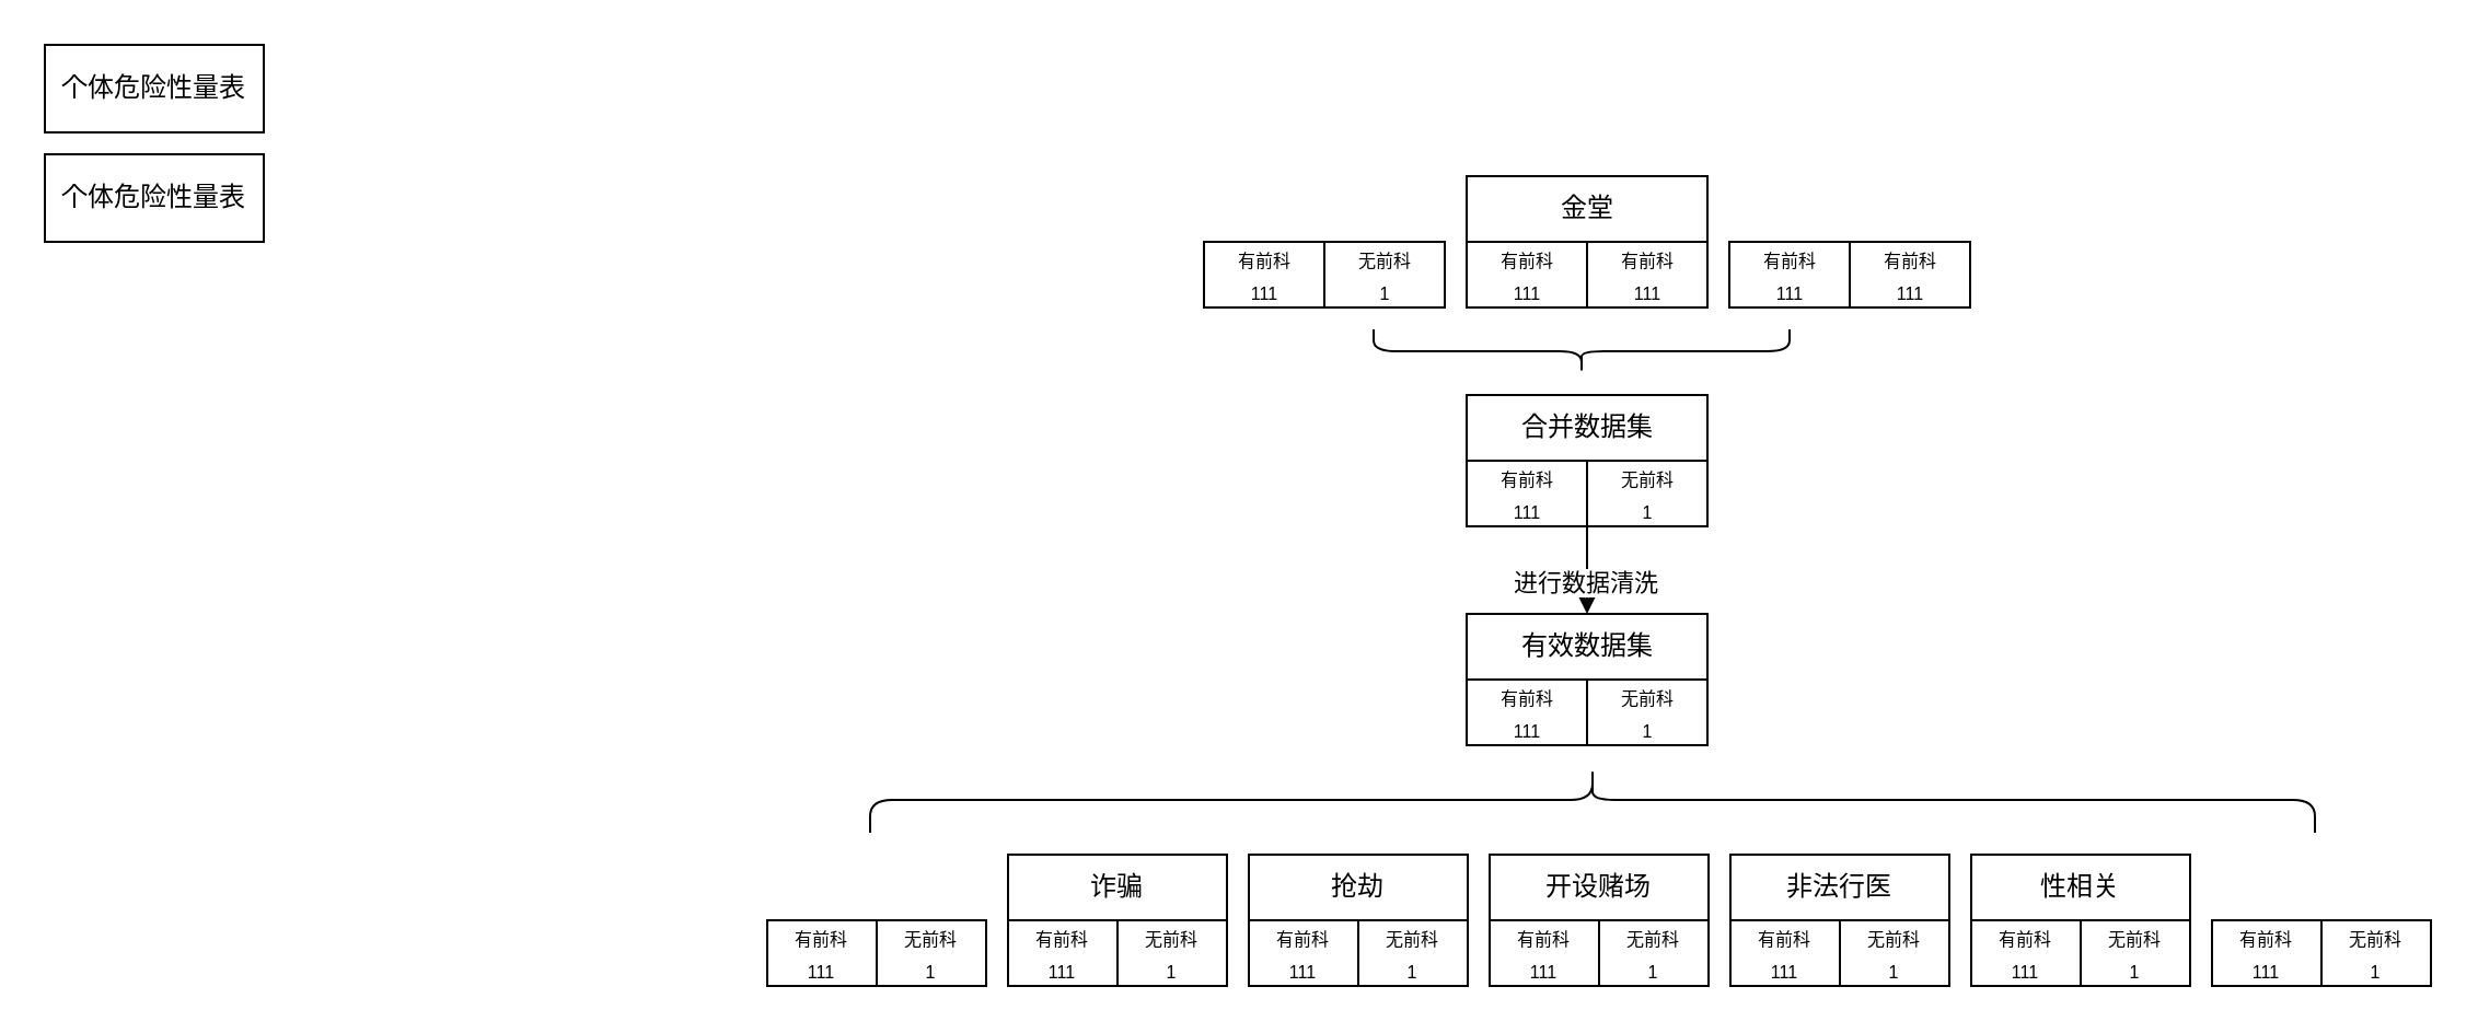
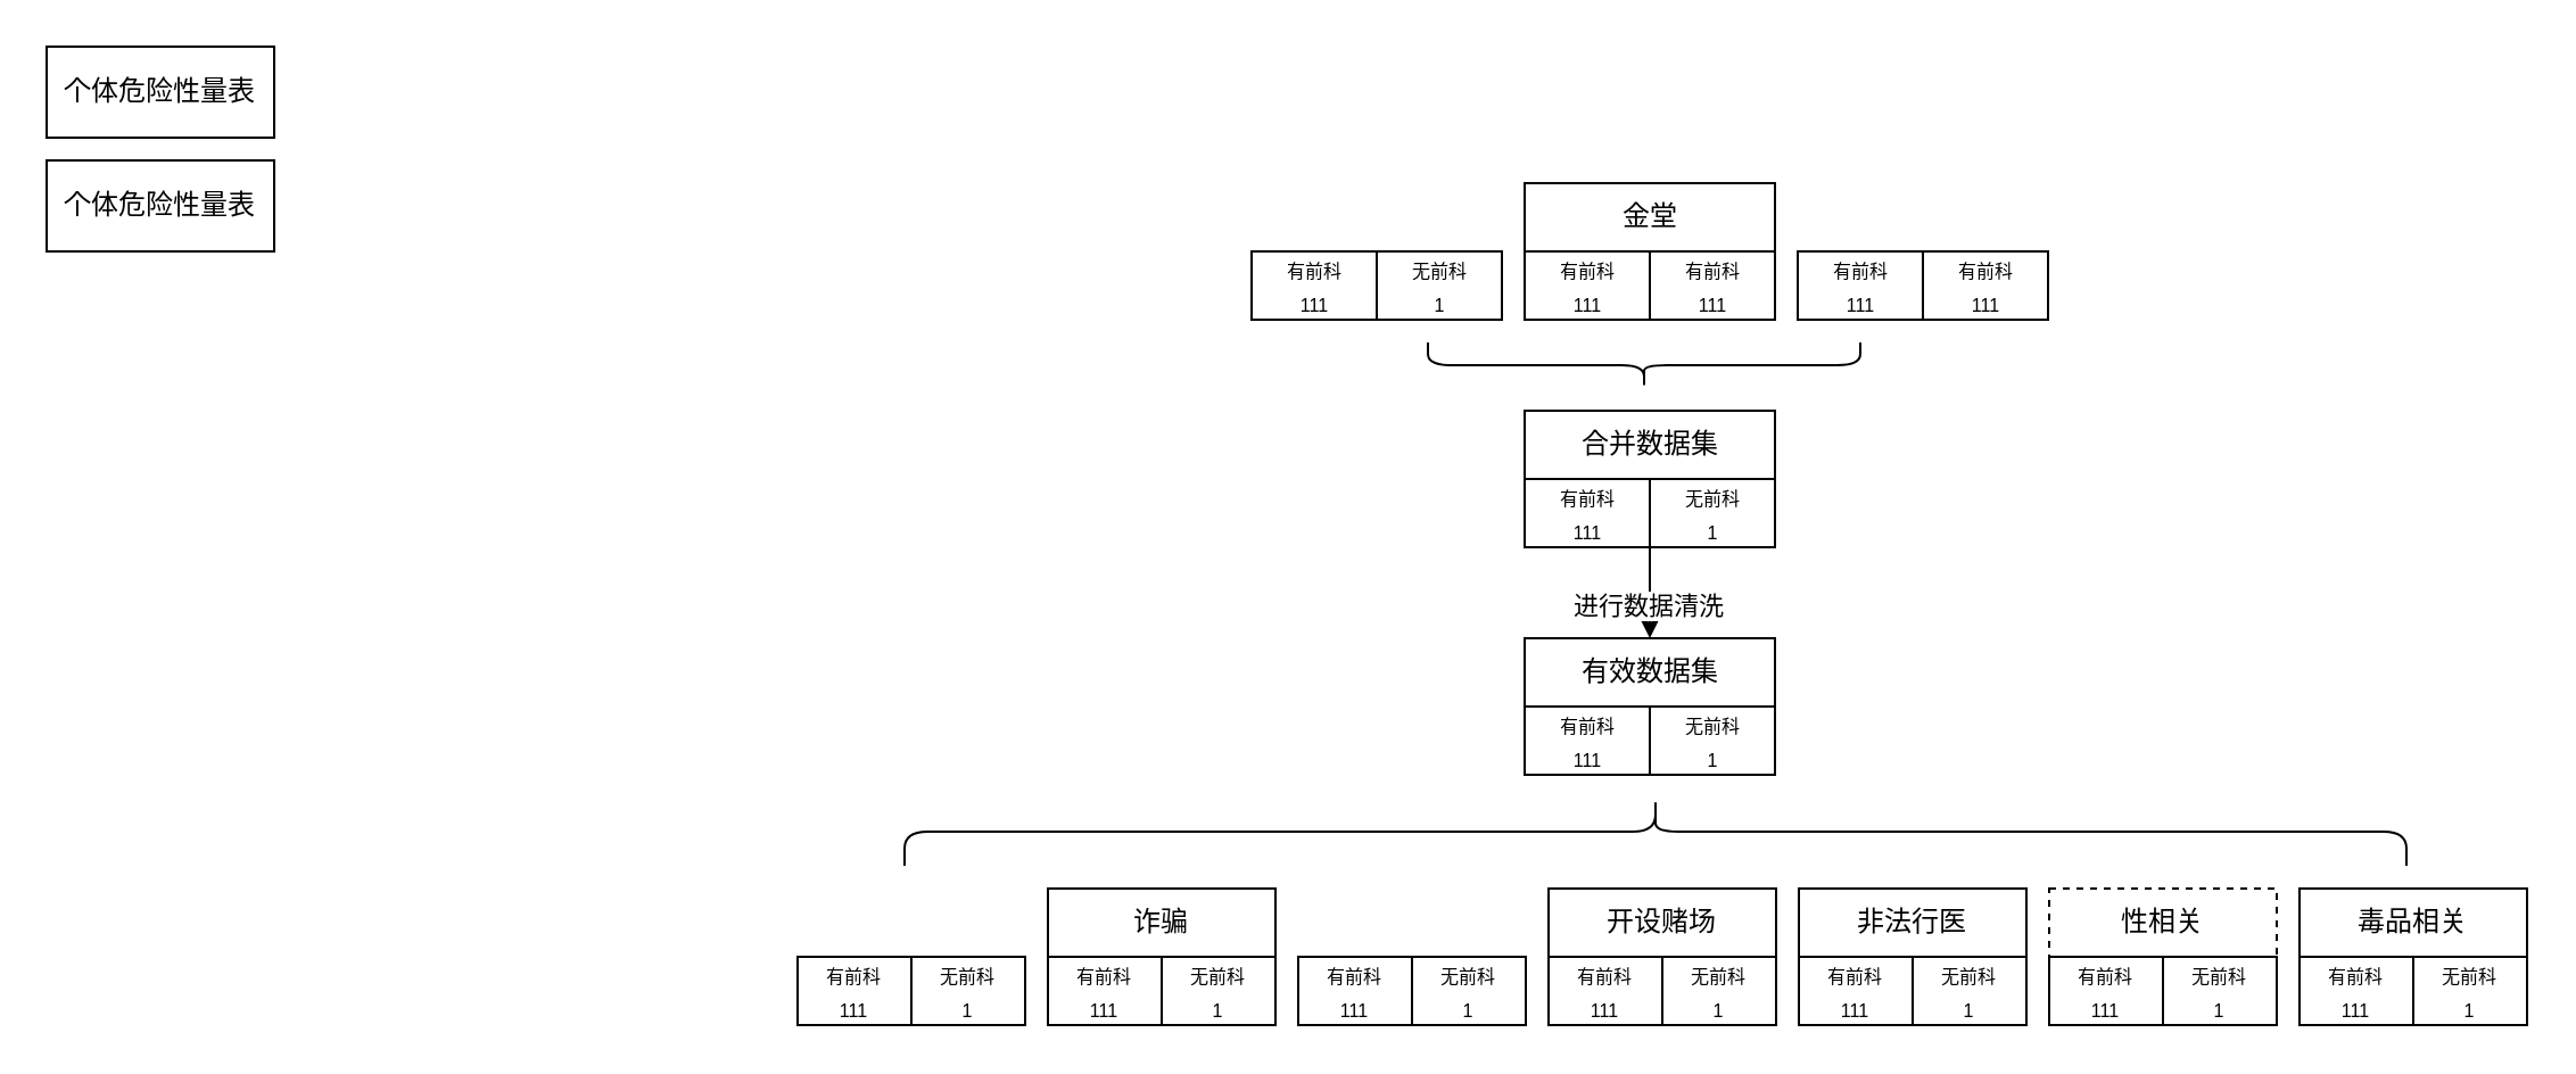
  <mxCell id="0" />
  <mxCell id="1" parent="0" />
  <mxCell id="2" value="" style="group" vertex="1" connectable="0" parent="1"><mxGeometry x="350" y="80" width="760" height="370" as="geometry" /></mxCell>
  <mxCell id="3" value="" style="shape=curlyBracket;whiteSpace=wrap;html=1;rounded=1;labelPosition=left;verticalLabelPosition=middle;align=right;verticalAlign=middle;direction=north;" vertex="1" parent="2"><mxGeometry x="277" y="70" width="190" height="20" as="geometry" /></mxCell>
  <mxCell id="4" value="" style="group" vertex="1" connectable="0" parent="2"><mxGeometry x="319.5" width="110" height="60" as="geometry" /></mxCell>
  <mxCell id="5" value="金堂" style="rounded=0;whiteSpace=wrap;html=1;" vertex="1" parent="4"><mxGeometry width="110.0" height="30" as="geometry" /></mxCell>
  <mxCell id="6" value="&lt;font style=&quot;font-size: 8px;&quot;&gt;有前科&lt;/font&gt;&lt;div&gt;&lt;font style=&quot;font-size: 8px;&quot;&gt;111&lt;/font&gt;&lt;/div&gt;" style="rounded=0;whiteSpace=wrap;html=1;" vertex="1" parent="4"><mxGeometry y="30" width="55.0" height="30" as="geometry" /></mxCell>
  <mxCell id="7" value="&lt;font style=&quot;font-size: 8px;&quot;&gt;有前科&lt;/font&gt;&lt;div&gt;&lt;font style=&quot;font-size: 8px;&quot;&gt;111&lt;/font&gt;&lt;/div&gt;" style="rounded=0;whiteSpace=wrap;html=1;" vertex="1" parent="4"><mxGeometry x="55.0" y="30" width="55.0" height="30" as="geometry" /></mxCell>
  <mxCell id="8" value="" style="group" vertex="1" connectable="0" parent="2"><mxGeometry x="199.5" width="110" height="60" as="geometry" /></mxCell>
  <mxCell id="9" value="&lt;font style=&quot;font-size: 8px;&quot;&gt;有前科&lt;/font&gt;&lt;div&gt;&lt;font style=&quot;font-size: 8px;&quot;&gt;111&lt;/font&gt;&lt;/div&gt;" style="rounded=0;whiteSpace=wrap;html=1;" vertex="1" parent="8"><mxGeometry y="30" width="55.0" height="30" as="geometry" /></mxCell>
  <mxCell id="10" value="&lt;font style=&quot;font-size: 8px;&quot;&gt;无前科&lt;/font&gt;&lt;div&gt;&lt;font style=&quot;font-size: 8px;&quot;&gt;1&lt;/font&gt;&lt;/div&gt;" style="rounded=0;whiteSpace=wrap;html=1;" vertex="1" parent="8"><mxGeometry x="55.0" y="30" width="55.0" height="30" as="geometry" /></mxCell>
  <mxCell id="11" value="" style="group" vertex="1" connectable="0" parent="2"><mxGeometry x="439.5" width="110" height="60" as="geometry" /></mxCell>
  <mxCell id="12" value="&lt;font style=&quot;font-size: 8px;&quot;&gt;有前科&lt;/font&gt;&lt;div&gt;&lt;font style=&quot;font-size: 8px;&quot;&gt;111&lt;/font&gt;&lt;/div&gt;" style="rounded=0;whiteSpace=wrap;html=1;" vertex="1" parent="11"><mxGeometry y="30.0" width="55.0" height="30.0" as="geometry" /></mxCell>
  <mxCell id="13" value="&lt;font style=&quot;font-size: 8px;&quot;&gt;有前科&lt;/font&gt;&lt;div&gt;&lt;font style=&quot;font-size: 8px;&quot;&gt;111&lt;/font&gt;&lt;/div&gt;" style="rounded=0;whiteSpace=wrap;html=1;" vertex="1" parent="11"><mxGeometry x="55.0" y="30.0" width="55.0" height="30.0" as="geometry" /></mxCell>
  <mxCell id="14" value="" style="group" vertex="1" connectable="0" parent="2"><mxGeometry x="319.5" y="100" width="110" height="60" as="geometry" /></mxCell>
  <mxCell id="15" value="合并数据集" style="rounded=0;whiteSpace=wrap;html=1;" vertex="1" parent="14"><mxGeometry width="110.0" height="30" as="geometry" /></mxCell>
  <mxCell id="16" value="&lt;font style=&quot;font-size: 8px;&quot;&gt;有前科&lt;/font&gt;&lt;div&gt;&lt;font style=&quot;font-size: 8px;&quot;&gt;111&lt;/font&gt;&lt;/div&gt;" style="rounded=0;whiteSpace=wrap;html=1;" vertex="1" parent="14"><mxGeometry y="30" width="55.0" height="30" as="geometry" /></mxCell>
  <mxCell id="17" value="&lt;font style=&quot;font-size: 8px;&quot;&gt;无前科&lt;/font&gt;&lt;div&gt;&lt;font style=&quot;font-size: 8px;&quot;&gt;1&lt;/font&gt;&lt;/div&gt;" style="rounded=0;whiteSpace=wrap;html=1;" vertex="1" parent="14"><mxGeometry x="55.0" y="30" width="55.0" height="30" as="geometry" /></mxCell>
  <mxCell id="18" value="" style="group" vertex="1" connectable="0" parent="2"><mxGeometry x="319.5" y="200" width="110" height="60" as="geometry" /></mxCell>
  <mxCell id="19" value="有效数据集" style="rounded=0;whiteSpace=wrap;html=1;" vertex="1" parent="18"><mxGeometry width="110.0" height="30" as="geometry" /></mxCell>
  <mxCell id="20" value="&lt;font style=&quot;font-size: 8px;&quot;&gt;有前科&lt;/font&gt;&lt;div&gt;&lt;font style=&quot;font-size: 8px;&quot;&gt;111&lt;/font&gt;&lt;/div&gt;" style="rounded=0;whiteSpace=wrap;html=1;" vertex="1" parent="18"><mxGeometry y="30" width="55.0" height="30" as="geometry" /></mxCell>
  <mxCell id="21" value="&lt;font style=&quot;font-size: 8px;&quot;&gt;无前科&lt;/font&gt;&lt;div&gt;&lt;font style=&quot;font-size: 8px;&quot;&gt;1&lt;/font&gt;&lt;/div&gt;" style="rounded=0;whiteSpace=wrap;html=1;" vertex="1" parent="18"><mxGeometry x="55.0" y="30" width="55.0" height="30" as="geometry" /></mxCell>
  <mxCell id="22" style="edgeStyle=orthogonalEdgeStyle;rounded=0;orthogonalLoop=1;jettySize=auto;html=1;exitX=1;exitY=1;exitDx=0;exitDy=0;entryX=0.5;entryY=0;entryDx=0;entryDy=0;" edge="1" parent="2" source="16" target="19"><mxGeometry relative="1" as="geometry"><mxPoint x="374.3" y="200" as="targetPoint" /></mxGeometry></mxCell>
  <mxCell id="23" value="进行数据清洗" style="edgeLabel;html=1;align=center;verticalAlign=middle;resizable=0;points=[];" vertex="1" connectable="0" parent="22"><mxGeometry x="0.246" y="-1" relative="1" as="geometry"><mxPoint as="offset" /></mxGeometry></mxCell>
  <mxCell id="24" value="" style="shape=curlyBracket;whiteSpace=wrap;html=1;rounded=1;flipH=1;labelPosition=right;verticalLabelPosition=middle;align=left;verticalAlign=middle;direction=south;" vertex="1" parent="2"><mxGeometry x="47" y="270" width="660" height="30" as="geometry" /></mxCell>
  <mxCell id="25" value="" style="group" vertex="1" connectable="0" parent="2"><mxGeometry y="310" width="100" height="60" as="geometry" /></mxCell>
  <mxCell id="26" value="&lt;font style=&quot;font-size: 8px;&quot;&gt;有前科&lt;/font&gt;&lt;div&gt;&lt;font style=&quot;font-size: 8px;&quot;&gt;111&lt;/font&gt;&lt;/div&gt;" style="rounded=0;whiteSpace=wrap;html=1;" vertex="1" parent="25"><mxGeometry y="30" width="50.0" height="30" as="geometry" /></mxCell>
  <mxCell id="27" value="&lt;font style=&quot;font-size: 8px;&quot;&gt;无前科&lt;/font&gt;&lt;div&gt;&lt;font style=&quot;font-size: 8px;&quot;&gt;1&lt;/font&gt;&lt;/div&gt;" style="rounded=0;whiteSpace=wrap;html=1;" vertex="1" parent="25"><mxGeometry x="50.0" y="30" width="50.0" height="30" as="geometry" /></mxCell>
  <mxCell id="28" value="" style="group" vertex="1" connectable="0" parent="2"><mxGeometry x="110" y="310" width="100" height="60" as="geometry" /></mxCell>
  <mxCell id="29" value="诈骗" style="rounded=0;whiteSpace=wrap;html=1;" vertex="1" parent="28"><mxGeometry width="100.0" height="30" as="geometry" /></mxCell>
  <mxCell id="30" value="&lt;font style=&quot;font-size: 8px;&quot;&gt;有前科&lt;/font&gt;&lt;div&gt;&lt;font style=&quot;font-size: 8px;&quot;&gt;111&lt;/font&gt;&lt;/div&gt;" style="rounded=0;whiteSpace=wrap;html=1;" vertex="1" parent="28"><mxGeometry y="30" width="50.0" height="30" as="geometry" /></mxCell>
  <mxCell id="31" value="&lt;font style=&quot;font-size: 8px;&quot;&gt;无前科&lt;/font&gt;&lt;div&gt;&lt;font style=&quot;font-size: 8px;&quot;&gt;1&lt;/font&gt;&lt;/div&gt;" style="rounded=0;whiteSpace=wrap;html=1;" vertex="1" parent="28"><mxGeometry x="50.0" y="30" width="50.0" height="30" as="geometry" /></mxCell>
  <mxCell id="32" value="" style="group" vertex="1" connectable="0" parent="2"><mxGeometry x="220" y="310" width="100" height="60" as="geometry" /></mxCell>
- <mxCell id="33" value="抢劫" style="rounded=0;whiteSpace=wrap;html=1;" vertex="1" parent="32"><mxGeometry width="100.0" height="30" as="geometry" /></mxCell>
  <mxCell id="34" value="&lt;font style=&quot;font-size: 8px;&quot;&gt;有前科&lt;/font&gt;&lt;div&gt;&lt;font style=&quot;font-size: 8px;&quot;&gt;111&lt;/font&gt;&lt;/div&gt;" style="rounded=0;whiteSpace=wrap;html=1;" vertex="1" parent="32"><mxGeometry y="30" width="50.0" height="30" as="geometry" /></mxCell>
  <mxCell id="35" value="&lt;font style=&quot;font-size: 8px;&quot;&gt;无前科&lt;/font&gt;&lt;div&gt;&lt;font style=&quot;font-size: 8px;&quot;&gt;1&lt;/font&gt;&lt;/div&gt;" style="rounded=0;whiteSpace=wrap;html=1;" vertex="1" parent="32"><mxGeometry x="50.0" y="30" width="50.0" height="30" as="geometry" /></mxCell>
  <mxCell id="36" value="" style="group" vertex="1" connectable="0" parent="2"><mxGeometry x="330" y="310" width="100" height="60" as="geometry" /></mxCell>
  <mxCell id="37" value="开设赌场" style="rounded=0;whiteSpace=wrap;html=1;" vertex="1" parent="36"><mxGeometry width="100" height="30" as="geometry" /></mxCell>
  <mxCell id="38" value="&lt;font style=&quot;font-size: 8px;&quot;&gt;有前科&lt;/font&gt;&lt;div&gt;&lt;font style=&quot;font-size: 8px;&quot;&gt;111&lt;/font&gt;&lt;/div&gt;" style="rounded=0;whiteSpace=wrap;html=1;" vertex="1" parent="36"><mxGeometry y="30" width="50" height="30" as="geometry" /></mxCell>
  <mxCell id="39" value="&lt;font style=&quot;font-size: 8px;&quot;&gt;无前科&lt;/font&gt;&lt;div&gt;&lt;font style=&quot;font-size: 8px;&quot;&gt;1&lt;/font&gt;&lt;/div&gt;" style="rounded=0;whiteSpace=wrap;html=1;" vertex="1" parent="36"><mxGeometry x="50" y="30" width="50" height="30" as="geometry" /></mxCell>
  <mxCell id="40" value="" style="group" vertex="1" connectable="0" parent="2"><mxGeometry x="440" y="310" width="100" height="60" as="geometry" /></mxCell>
  <mxCell id="41" value="非法行医" style="rounded=0;whiteSpace=wrap;html=1;" vertex="1" parent="40"><mxGeometry width="100.0" height="30" as="geometry" /></mxCell>
  <mxCell id="42" value="&lt;font style=&quot;font-size: 8px;&quot;&gt;有前科&lt;/font&gt;&lt;div&gt;&lt;font style=&quot;font-size: 8px;&quot;&gt;111&lt;/font&gt;&lt;/div&gt;" style="rounded=0;whiteSpace=wrap;html=1;" vertex="1" parent="40"><mxGeometry y="30" width="50.0" height="30" as="geometry" /></mxCell>
  <mxCell id="43" value="&lt;font style=&quot;font-size: 8px;&quot;&gt;无前科&lt;/font&gt;&lt;div&gt;&lt;font style=&quot;font-size: 8px;&quot;&gt;1&lt;/font&gt;&lt;/div&gt;" style="rounded=0;whiteSpace=wrap;html=1;" vertex="1" parent="40"><mxGeometry x="50.0" y="30" width="50.0" height="30" as="geometry" /></mxCell>
  <mxCell id="44" value="" style="group" vertex="1" connectable="0" parent="2"><mxGeometry x="550" y="310" width="100" height="60" as="geometry" /></mxCell>
- <mxCell id="45" value="性相关" style="rounded=0;whiteSpace=wrap;html=1;" vertex="1" parent="44"><mxGeometry width="100.0" height="30" as="geometry" /></mxCell>
+ <mxCell id="45" value="性相关" style="rounded=0;whiteSpace=wrap;html=1;dashed=1;" vertex="1" parent="44"><mxGeometry width="100.0" height="30" as="geometry" /></mxCell>
  <mxCell id="46" value="&lt;font style=&quot;font-size: 8px;&quot;&gt;有前科&lt;/font&gt;&lt;div&gt;&lt;font style=&quot;font-size: 8px;&quot;&gt;111&lt;/font&gt;&lt;/div&gt;" style="rounded=0;whiteSpace=wrap;html=1;" vertex="1" parent="44"><mxGeometry y="30" width="50.0" height="30" as="geometry" /></mxCell>
  <mxCell id="47" value="&lt;font style=&quot;font-size: 8px;&quot;&gt;无前科&lt;/font&gt;&lt;div&gt;&lt;font style=&quot;font-size: 8px;&quot;&gt;1&lt;/font&gt;&lt;/div&gt;" style="rounded=0;whiteSpace=wrap;html=1;" vertex="1" parent="44"><mxGeometry x="50.0" y="30" width="50.0" height="30" as="geometry" /></mxCell>
  <mxCell id="48" value="" style="group" vertex="1" connectable="0" parent="2"><mxGeometry x="660" y="310" width="100" height="60" as="geometry" /></mxCell>
+ <mxCell id="49" value="毒品相关" style="rounded=0;whiteSpace=wrap;html=1;" vertex="1" parent="48"><mxGeometry width="100.0" height="30" as="geometry" /></mxCell>
  <mxCell id="50" value="&lt;font style=&quot;font-size: 8px;&quot;&gt;有前科&lt;/font&gt;&lt;div&gt;&lt;font style=&quot;font-size: 8px;&quot;&gt;111&lt;/font&gt;&lt;/div&gt;" style="rounded=0;whiteSpace=wrap;html=1;" vertex="1" parent="48"><mxGeometry y="30" width="50.0" height="30" as="geometry" /></mxCell>
  <mxCell id="51" value="&lt;font style=&quot;font-size: 8px;&quot;&gt;无前科&lt;/font&gt;&lt;div&gt;&lt;font style=&quot;font-size: 8px;&quot;&gt;1&lt;/font&gt;&lt;/div&gt;" style="rounded=0;whiteSpace=wrap;html=1;" vertex="1" parent="48"><mxGeometry x="50.0" y="30" width="50.0" height="30" as="geometry" /></mxCell>
  <mxCell id="52" value="个体危险性量表" style="rounded=0;whiteSpace=wrap;html=1;" vertex="1" parent="1"><mxGeometry x="20" y="20" width="100" height="40" as="geometry" /></mxCell>
  <mxCell id="53" value="个体危险性量表" style="rounded=0;whiteSpace=wrap;html=1;" vertex="1" parent="1"><mxGeometry x="20" y="70" width="100" height="40" as="geometry" /></mxCell>
